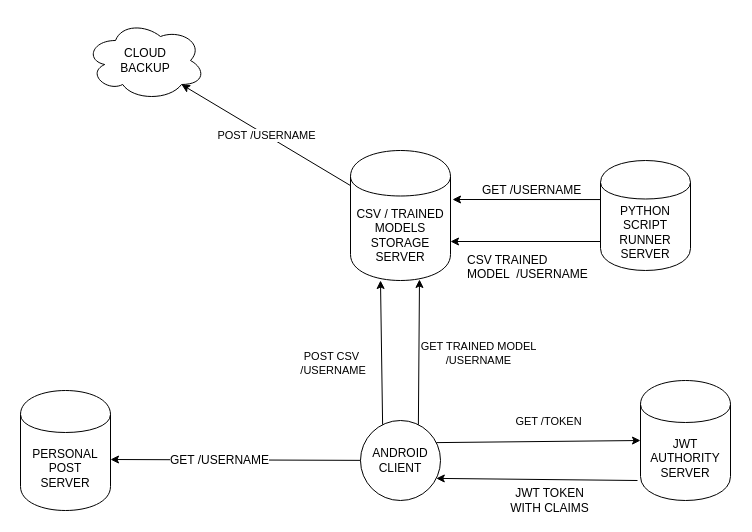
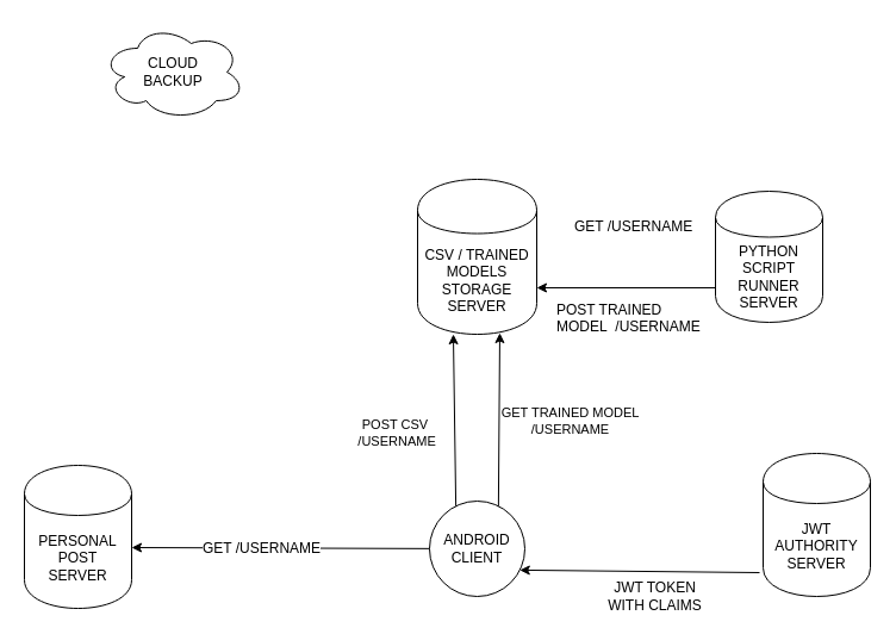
  <mxCell id="0" />
  <mxCell id="1" parent="0" />
  <mxCell id="2" value="ANDROID&lt;br&gt;CLIENT" style="ellipse;whiteSpace=wrap;html=1;aspect=fixed;" vertex="1" parent="1"><mxGeometry x="360" y="420" width="80" height="80" as="geometry" /></mxCell>
  <mxCell id="3" value="CSV / TRAINED MODELS&lt;br&gt;STORAGE SERVER" style="shape=cylinder;whiteSpace=wrap;html=1;boundedLbl=1;backgroundOutline=1;" vertex="1" parent="1"><mxGeometry x="350" y="150" width="100" height="130" as="geometry" /></mxCell>
  <mxCell id="4" value="POST CSV&lt;br&gt;&amp;nbsp;/USERNAME" style="endArrow=classic;html=1;exitX=0.25;exitY=0;exitDx=0;exitDy=0;entryX=0.3;entryY=1;entryDx=0;entryDy=0;entryPerimeter=0;" edge="1" parent="1" source="2" target="3"><mxGeometry x="-0.143" y="50" width="50" height="50" relative="1" as="geometry"><mxPoint x="380" y="390" as="sourcePoint" /><mxPoint x="430" y="340" as="targetPoint" /><mxPoint as="offset" /></mxGeometry></mxCell>
  <mxCell id="5" value="GET TRAINED MODEL&lt;br&gt;/USERNAME" style="endArrow=classic;html=1;entryX=0.69;entryY=0.992;entryDx=0;entryDy=0;entryPerimeter=0;exitX=0.75;exitY=0;exitDx=0;exitDy=0;" edge="1" parent="1" source="2" target="3"><mxGeometry x="-0.013" y="-60" width="50" height="50" relative="1" as="geometry"><mxPoint x="470" y="310" as="sourcePoint" /><mxPoint x="500" y="300" as="targetPoint" /><mxPoint as="offset" /></mxGeometry></mxCell>
  <mxCell id="6" value="PERSONAL POST&lt;br&gt;SERVER" style="shape=cylinder;whiteSpace=wrap;html=1;boundedLbl=1;backgroundOutline=1;" vertex="1" parent="1"><mxGeometry x="20" y="390" width="90" height="120" as="geometry" /></mxCell>
  <mxCell id="7" value="" style="endArrow=classic;html=1;" edge="1" parent="1" source="2"><mxGeometry width="50" height="50" relative="1" as="geometry"><mxPoint x="220" y="500" as="sourcePoint" /><mxPoint x="110" y="459" as="targetPoint" /></mxGeometry></mxCell>
  <mxCell id="8" value="GET /USERNAME" style="text;html=1;resizable=0;points=[];align=center;verticalAlign=middle;labelBackgroundColor=#ffffff;" vertex="1" connectable="0" parent="7"><mxGeometry x="0.136" relative="1" as="geometry"><mxPoint as="offset" /></mxGeometry></mxCell>
  <mxCell id="9" value="CLOUD &lt;br&gt;BACKUP&lt;br&gt;" style="ellipse;shape=cloud;whiteSpace=wrap;html=1;" vertex="1" parent="1"><mxGeometry x="85" y="20" width="120" height="80" as="geometry" /></mxCell>
- <mxCell id="10" value="POST /USERNAME" style="endArrow=classic;html=1;entryX=0.8;entryY=0.8;entryDx=0;entryDy=0;entryPerimeter=0;" edge="1" parent="1" source="3" target="9"><mxGeometry width="50" height="50" relative="1" as="geometry"><mxPoint x="290" y="150" as="sourcePoint" /><mxPoint x="340" y="100" as="targetPoint" /></mxGeometry></mxCell>
  <mxCell id="11" value="PYTHON SCRIPT RUNNER&lt;br&gt;SERVER" style="shape=cylinder;whiteSpace=wrap;html=1;boundedLbl=1;backgroundOutline=1;" vertex="1" parent="1"><mxGeometry x="600" y="160" width="90" height="110" as="geometry" /></mxCell>
- <mxCell id="12" value="" style="endArrow=classic;html=1;exitX=0;exitY=0.355;exitDx=0;exitDy=0;entryX=1.02;entryY=0.377;entryDx=0;entryDy=0;entryPerimeter=0;exitPerimeter=0;" edge="1" parent="1" source="11" target="3"><mxGeometry width="50" height="50" relative="1" as="geometry"><mxPoint x="490" y="240" as="sourcePoint" /><mxPoint x="450" y="189" as="targetPoint" /></mxGeometry></mxCell>
  <mxCell id="13" value="GET /USERNAME" style="text;html=1;resizable=0;points=[];autosize=1;align=left;verticalAlign=top;spacingTop=-4;" vertex="1" parent="1"><mxGeometry x="480" y="180" width="110" height="20" as="geometry" /></mxCell>
  <mxCell id="14" value="" style="endArrow=classic;html=1;entryX=1;entryY=0.7;entryDx=0;entryDy=0;" edge="1" parent="1" target="3"><mxGeometry width="50" height="50" relative="1" as="geometry"><mxPoint x="600" y="241" as="sourcePoint" /><mxPoint x="480" y="290" as="targetPoint" /></mxGeometry></mxCell>
- <mxCell id="15" value="CSV TRAINED &lt;br&gt;MODEL&amp;nbsp;&amp;nbsp;/USERNAME" style="text;html=1;resizable=0;points=[];autosize=1;align=left;verticalAlign=top;spacingTop=-4;" vertex="1" parent="1"><mxGeometry x="465" y="250" width="140" height="30" as="geometry" /></mxCell>
+ <mxCell id="15" value="POST TRAINED &lt;br&gt;MODEL&amp;nbsp;&amp;nbsp;/USERNAME" style="text;html=1;resizable=0;points=[];autosize=1;align=left;verticalAlign=top;spacingTop=-4;" vertex="1" parent="1"><mxGeometry x="465" y="250" width="140" height="30" as="geometry" /></mxCell>
  <mxCell id="16" value="JWT&lt;br&gt;AUTHORITY&lt;br&gt;SERVER" style="shape=cylinder;whiteSpace=wrap;html=1;boundedLbl=1;backgroundOutline=1;" vertex="1" parent="1"><mxGeometry x="640" y="380" width="90" height="120" as="geometry" /></mxCell>
- <mxCell id="17" value="GET /TOKEN" style="endArrow=classic;html=1;entryX=0;entryY=0.5;entryDx=0;entryDy=0;exitX=1;exitY=0.25;exitDx=0;exitDy=0;" edge="1" parent="1" source="2" target="16"><mxGeometry x="0.1" y="20" width="50" height="50" relative="1" as="geometry"><mxPoint x="480" y="470" as="sourcePoint" /><mxPoint x="530" y="420" as="targetPoint" /><mxPoint as="offset" /></mxGeometry></mxCell>
  <mxCell id="18" value="" style="endArrow=classic;html=1;entryX=1;entryY=0.75;entryDx=0;entryDy=0;" edge="1" parent="1" target="2"><mxGeometry width="50" height="50" relative="1" as="geometry"><mxPoint x="637" y="480" as="sourcePoint" /><mxPoint x="620" y="490" as="targetPoint" /></mxGeometry></mxCell>
  <mxCell id="19" value="JWT TOKEN&lt;br&gt;WITH CLAIMS" style="text;html=1;resizable=0;points=[];align=center;verticalAlign=middle;labelBackgroundColor=#ffffff;" vertex="1" connectable="0" parent="18"><mxGeometry x="-0.249" relative="1" as="geometry"><mxPoint x="-13" y="20" as="offset" /></mxGeometry></mxCell>
